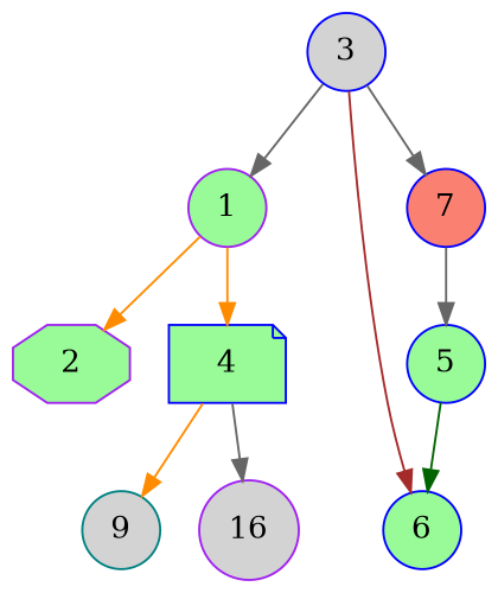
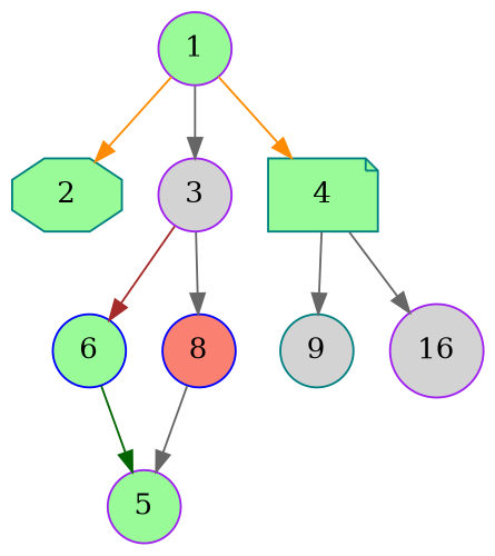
  digraph {
    node [color=blue fillcolor=palegreen shape=circle style=filled]
    edge [color=gray40]
    1 [color=purple]
-   2 [color=purple shape=octagon]
-   3 [fillcolor=lightgrey]
-   4 [shape=note]
+   2 [color=teal shape=octagon]
+   3 [color=purple fillcolor=lightgrey]
+   4 [color=teal shape=note]
    6
-   7 [fillcolor=salmon]
+   7 [fillcolor=salmon label=8]
    9 [color=teal fillcolor=lightgrey]
    n8 [color=purple fillcolor=lightgrey label=16]
-   5
+   5 [color=purple]
    1 -> 2 [color=darkorange]
-   3 -> 1
+   1 -> 3
    1 -> 4 [color=darkorange]
    3 -> 6 [color=brown]
    3 -> 7
-   4 -> 9 [color=darkorange]
+   4 -> 9
    4 -> n8
    7 -> 5
-   5 -> 6 [color=darkgreen]
+   6 -> 5 [color=darkgreen]
  }
